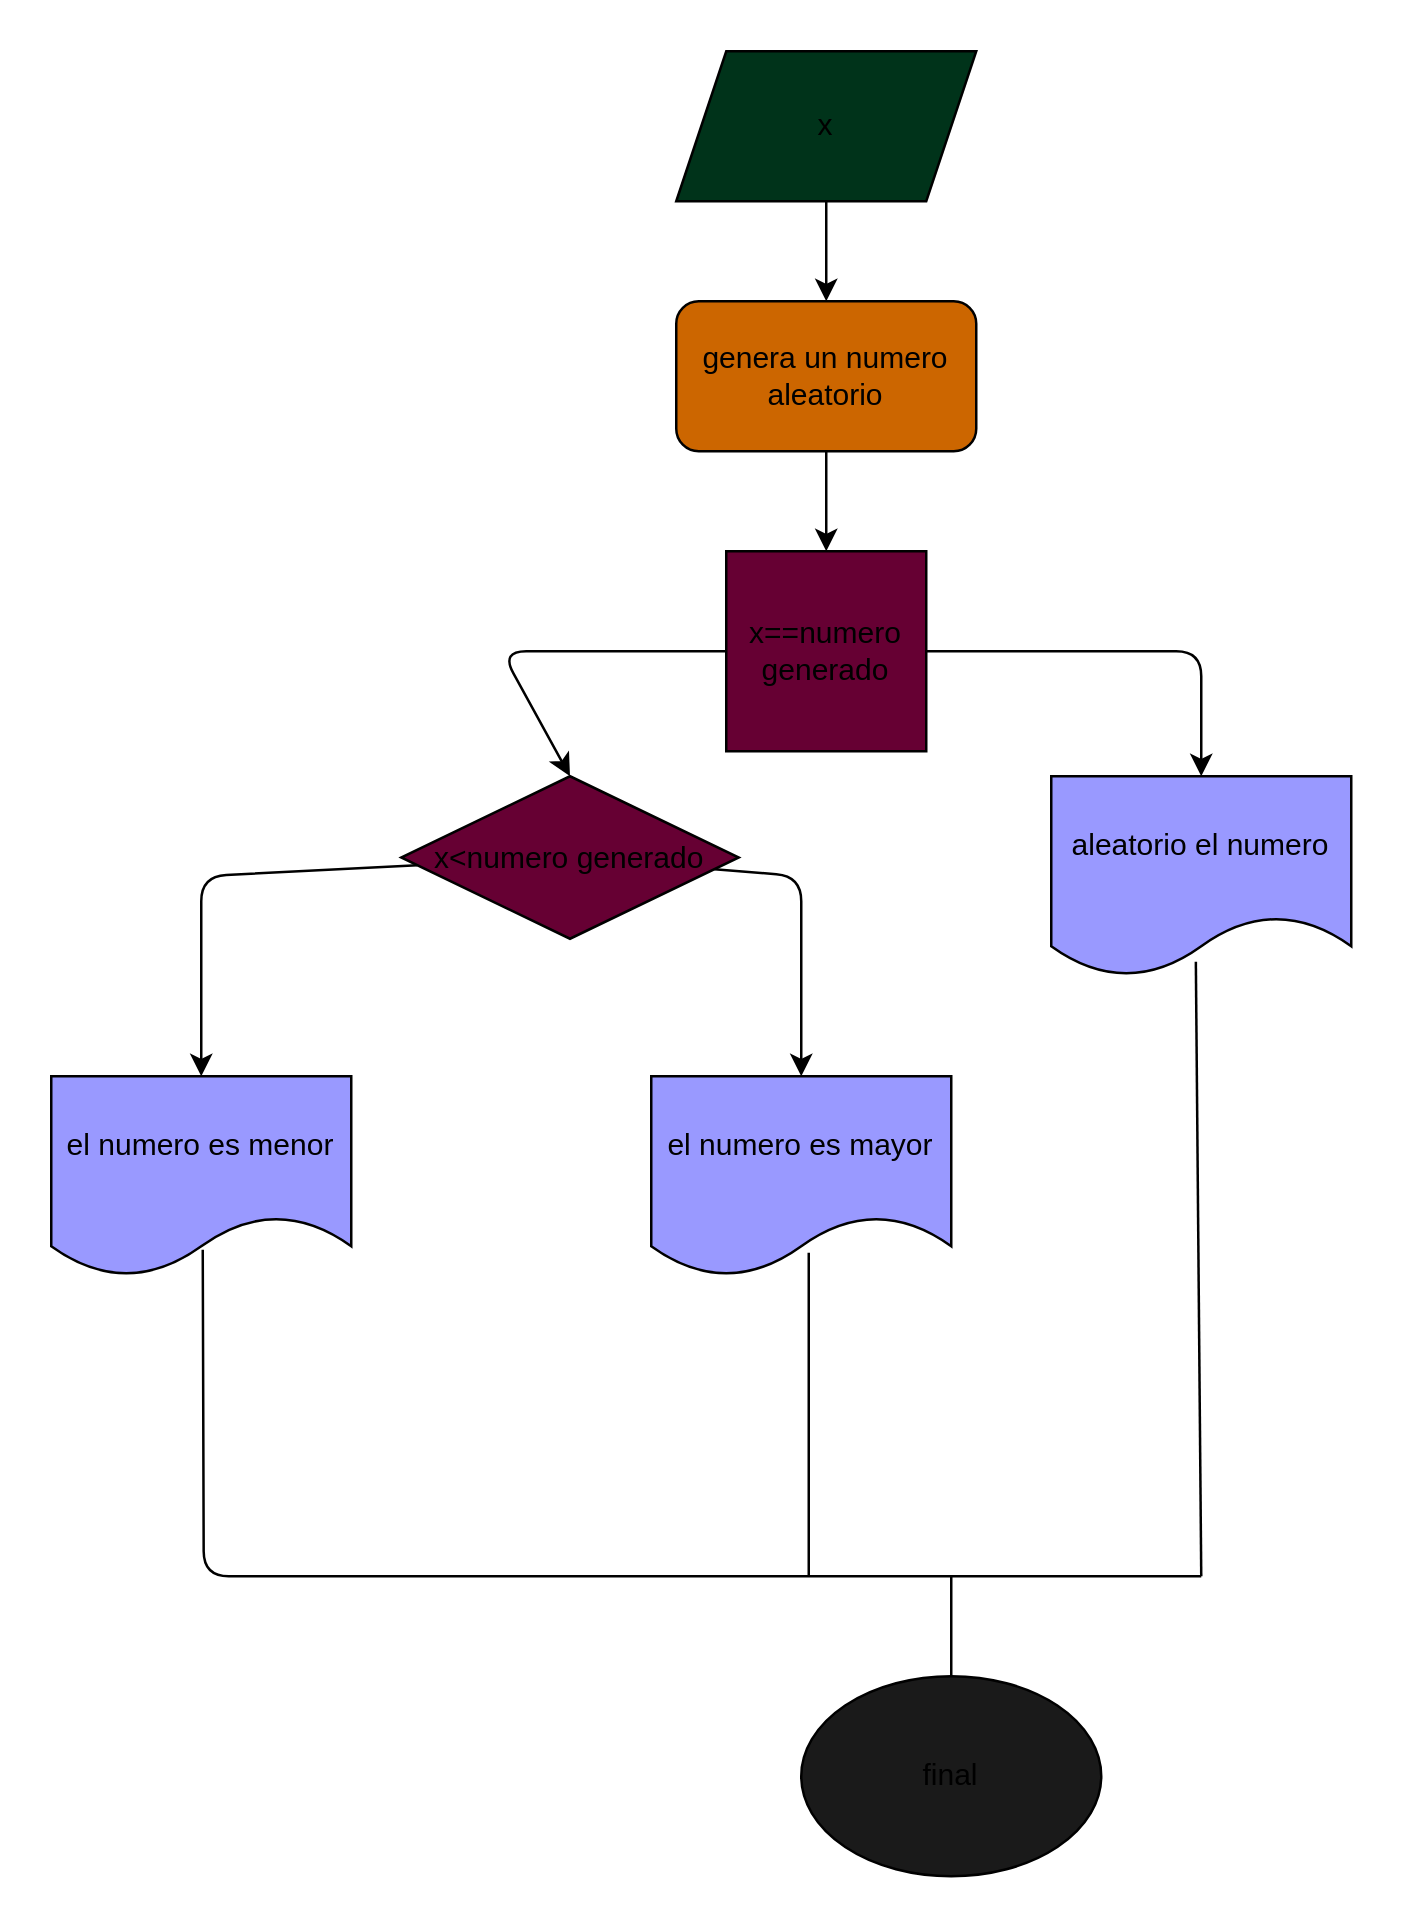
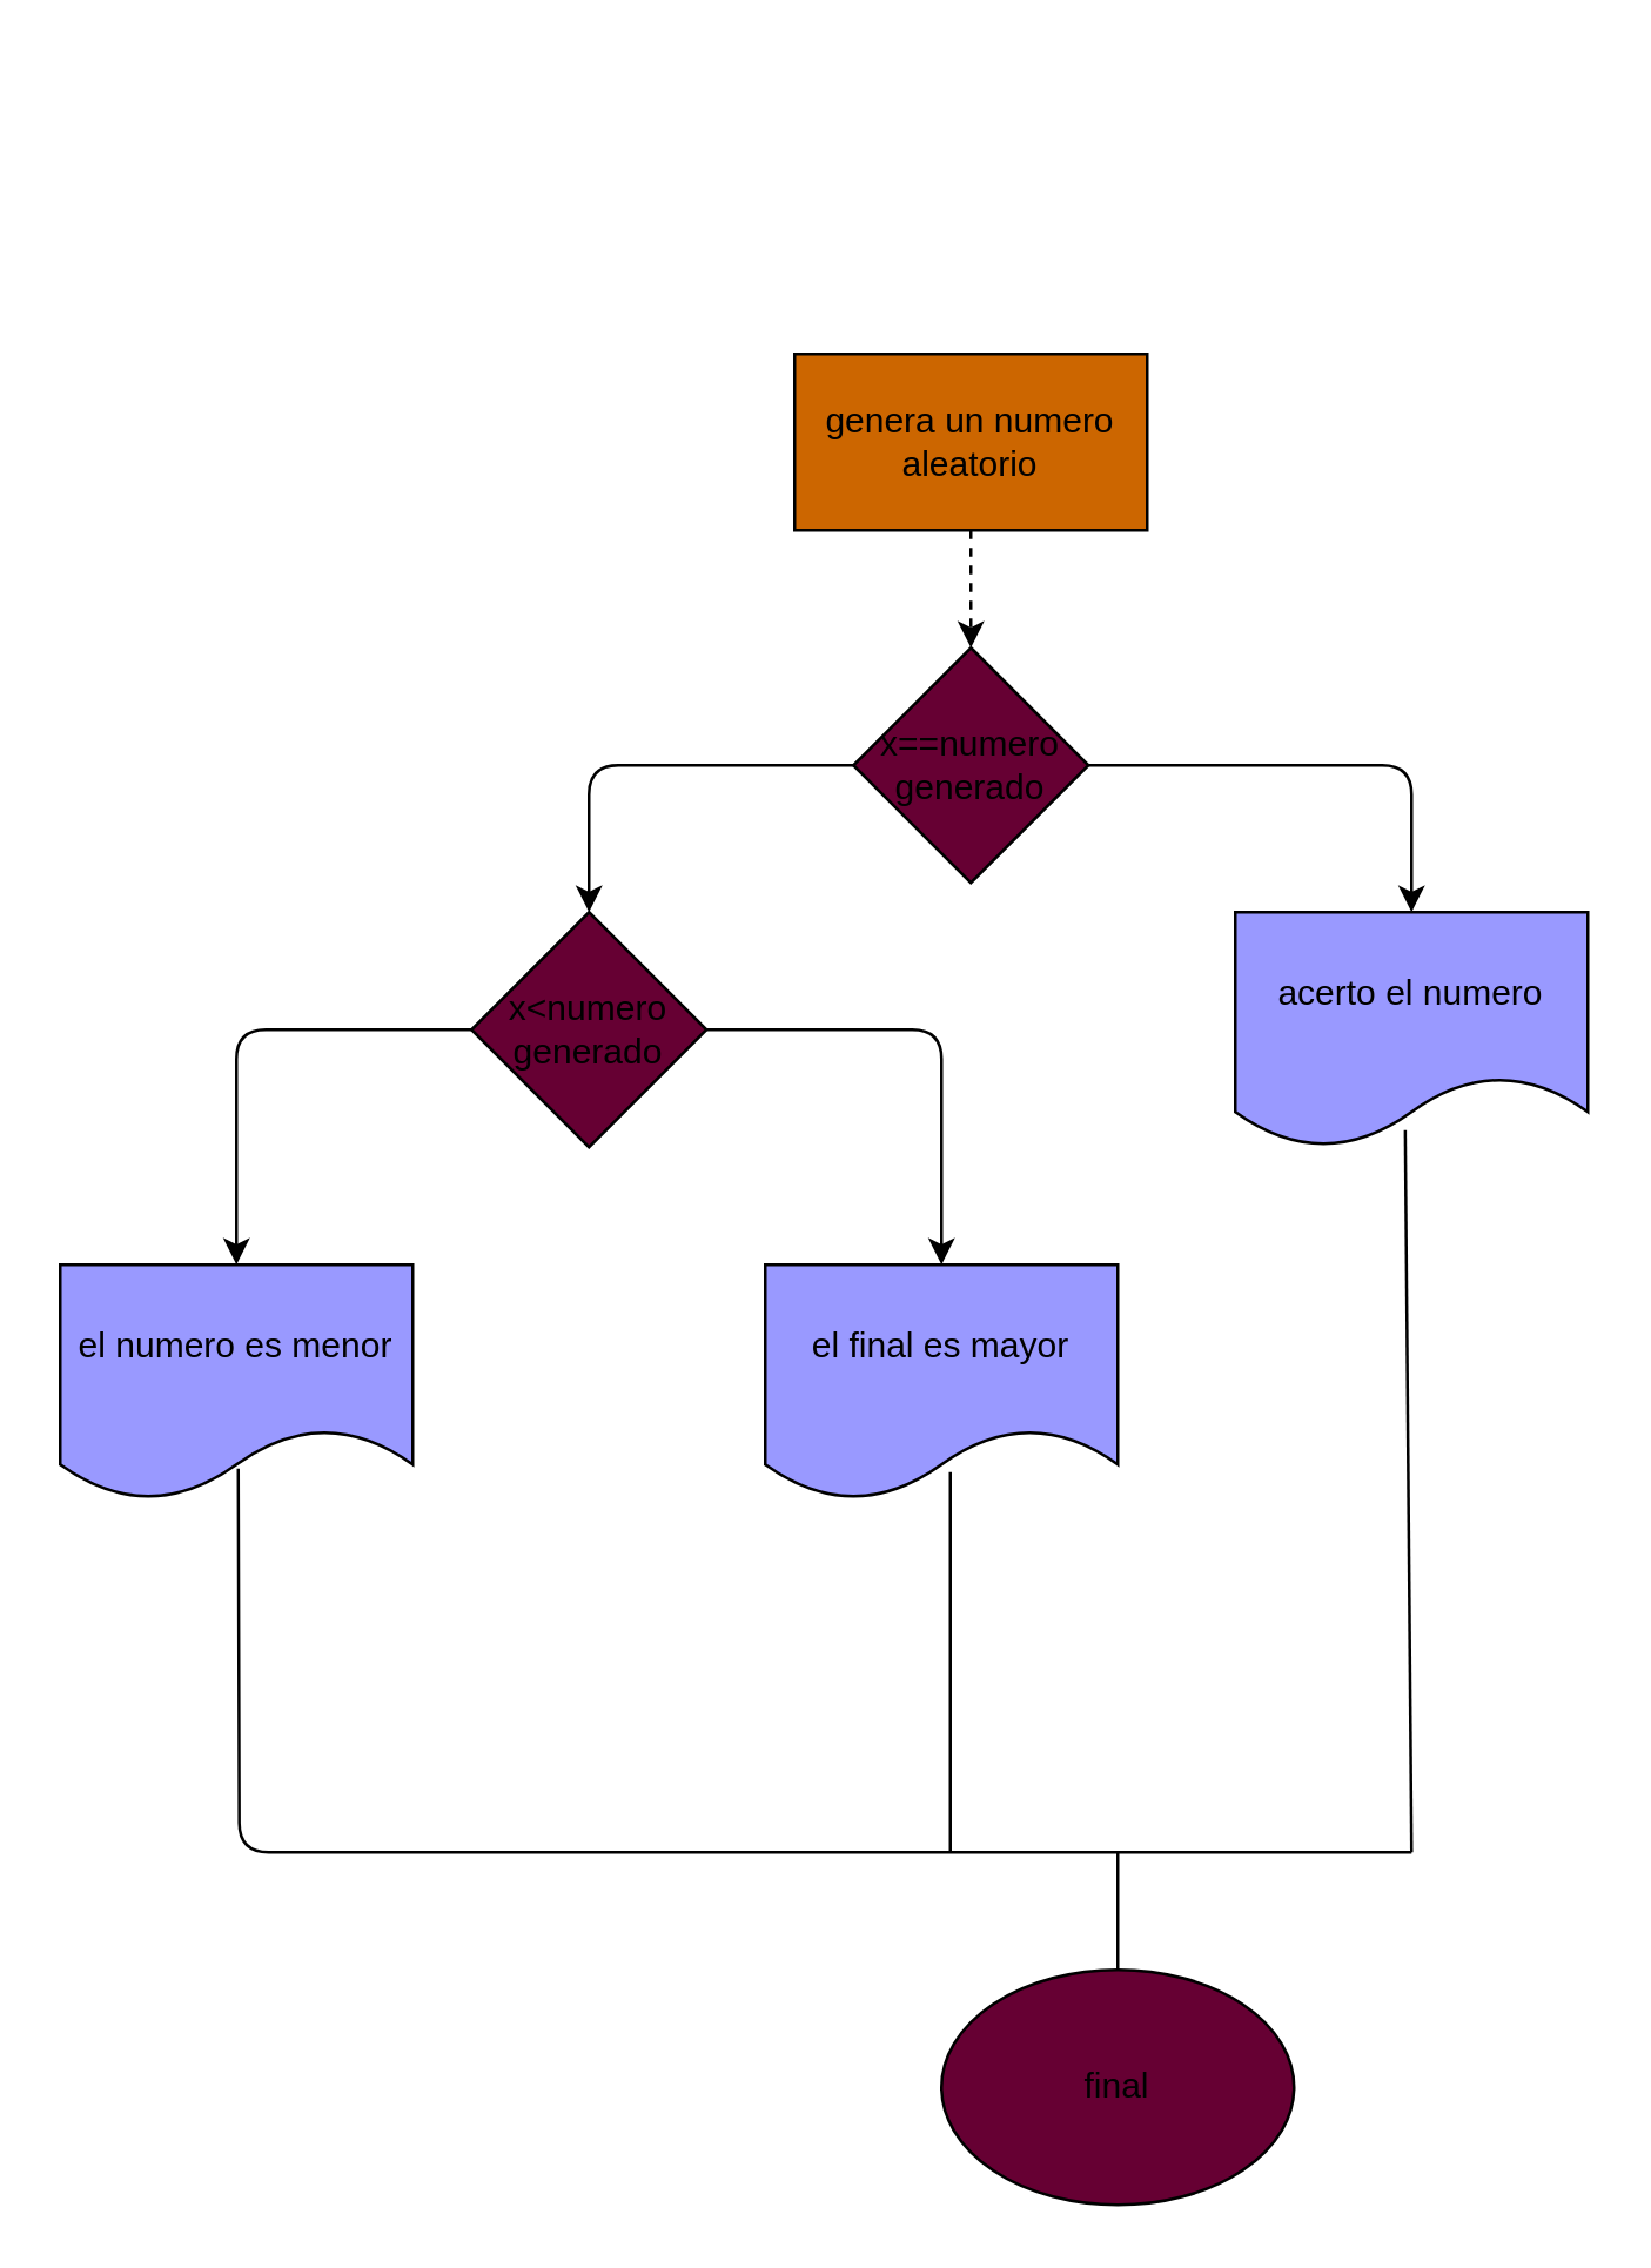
  <mxCell id="0" />
  <mxCell id="1" parent="0" />
- <mxCell id="2" value="" style="edgeStyle=none;html=1;" edge="1" parent="1" source="3" target="5"><mxGeometry relative="1" as="geometry" /></mxCell>
- <mxCell id="3" value="x" style="shape=parallelogram;perimeter=parallelogramPerimeter;whiteSpace=wrap;html=1;fixedSize=1;fillColor=#00331A;" vertex="1" parent="1"><mxGeometry x="270" y="20" width="120" height="60" as="geometry" /></mxCell>
- <mxCell id="4" value="" style="edgeStyle=none;html=1;" edge="1" parent="1" source="5" target="8"><mxGeometry relative="1" as="geometry" /></mxCell>
- <mxCell id="5" value="genera un numero aleatorio" style="whiteSpace=wrap;html=1;fillColor=#CC6600;rounded=1;" vertex="1" parent="1"><mxGeometry x="270" y="120" width="120" height="60" as="geometry" /></mxCell>
+ <mxCell id="4" value="" style="edgeStyle=none;html=1;dashed=1;" edge="1" parent="1" source="5" target="8"><mxGeometry relative="1" as="geometry" /></mxCell>
+ <mxCell id="5" value="genera un numero aleatorio" style="rounded=0;whiteSpace=wrap;html=1;fillColor=#CC6600;" vertex="1" parent="1"><mxGeometry x="270" y="120" width="120" height="60" as="geometry" /></mxCell>
  <mxCell id="6" style="edgeStyle=none;html=1;entryX=0.5;entryY=0;entryDx=0;entryDy=0;" edge="1" parent="1" source="8" target="12"><mxGeometry relative="1" as="geometry"><Array as="points"><mxPoint x="200" y="260" /></Array></mxGeometry></mxCell>
  <mxCell id="7" style="edgeStyle=none;html=1;entryX=0.5;entryY=0;entryDx=0;entryDy=0;" edge="1" parent="1" source="8" target="9"><mxGeometry relative="1" as="geometry"><Array as="points"><mxPoint x="480" y="260" /></Array></mxGeometry></mxCell>
- <mxCell id="8" value="x==numero generado" style="whiteSpace=wrap;html=1;fillColor=#660033;rounded=0;" vertex="1" parent="1"><mxGeometry x="290" y="220" width="80" height="80" as="geometry" /></mxCell>
- <mxCell id="9" value="aleatorio el numero" style="shape=document;whiteSpace=wrap;html=1;boundedLbl=1;fillColor=#9999FF;" vertex="1" parent="1"><mxGeometry x="420" y="310" width="120" height="80" as="geometry" /></mxCell>
+ <mxCell id="8" value="x==numero generado" style="rhombus;whiteSpace=wrap;html=1;fillColor=#660033;" vertex="1" parent="1"><mxGeometry x="290" y="220" width="80" height="80" as="geometry" /></mxCell>
+ <mxCell id="9" value="acerto el numero" style="shape=document;whiteSpace=wrap;html=1;boundedLbl=1;fillColor=#9999FF;" vertex="1" parent="1"><mxGeometry x="420" y="310" width="120" height="80" as="geometry" /></mxCell>
  <mxCell id="10" style="edgeStyle=none;html=1;entryX=0.5;entryY=0;entryDx=0;entryDy=0;" edge="1" parent="1" source="12" target="14"><mxGeometry relative="1" as="geometry"><Array as="points"><mxPoint x="80" y="350" /></Array></mxGeometry></mxCell>
  <mxCell id="11" style="edgeStyle=none;html=1;entryX=0.5;entryY=0;entryDx=0;entryDy=0;" edge="1" parent="1" source="12" target="13"><mxGeometry relative="1" as="geometry"><Array as="points"><mxPoint x="320" y="350" /></Array></mxGeometry></mxCell>
- <mxCell id="12" value="x&amp;lt;numero generado" style="rhombus;whiteSpace=wrap;html=1;fillColor=#660033;" vertex="1" parent="1"><mxGeometry x="160" y="310" width="135" height="65" as="geometry" /></mxCell>
- <mxCell id="13" value="el numero es mayor" style="shape=document;whiteSpace=wrap;html=1;boundedLbl=1;fillColor=#9999FF;" vertex="1" parent="1"><mxGeometry x="260" y="430" width="120" height="80" as="geometry" /></mxCell>
+ <mxCell id="12" value="x&amp;lt;numero generado" style="rhombus;whiteSpace=wrap;html=1;fillColor=#660033;" vertex="1" parent="1"><mxGeometry x="160" y="310" width="80" height="80" as="geometry" /></mxCell>
+ <mxCell id="13" value="el final es mayor" style="shape=document;whiteSpace=wrap;html=1;boundedLbl=1;fillColor=#9999FF;" vertex="1" parent="1"><mxGeometry x="260" y="430" width="120" height="80" as="geometry" /></mxCell>
  <mxCell id="14" value="el numero es menor" style="shape=document;whiteSpace=wrap;html=1;boundedLbl=1;fillColor=#9999FF;" vertex="1" parent="1"><mxGeometry x="20" y="430" width="120" height="80" as="geometry" /></mxCell>
- <mxCell id="15" value="final" style="ellipse;whiteSpace=wrap;html=1;fillColor=#1A1A1A;" vertex="1" parent="1"><mxGeometry x="320" y="670" width="120" height="80" as="geometry" /></mxCell>
+ <mxCell id="15" value="final" style="ellipse;whiteSpace=wrap;html=1;fillColor=#660033;" vertex="1" parent="1"><mxGeometry x="320" y="670" width="120" height="80" as="geometry" /></mxCell>
  <mxCell id="16" value="" style="endArrow=none;html=1;exitX=0.505;exitY=0.868;exitDx=0;exitDy=0;exitPerimeter=0;" edge="1" parent="1" source="14"><mxGeometry width="50" height="50" relative="1" as="geometry"><mxPoint x="330" y="580" as="sourcePoint" /><mxPoint x="480" y="630" as="targetPoint" /><Array as="points"><mxPoint x="81" y="630" /></Array></mxGeometry></mxCell>
  <mxCell id="17" value="" style="endArrow=none;html=1;exitX=0.482;exitY=0.928;exitDx=0;exitDy=0;exitPerimeter=0;" edge="1" parent="1" source="9"><mxGeometry width="50" height="50" relative="1" as="geometry"><mxPoint x="330" y="580" as="sourcePoint" /><mxPoint x="480" y="630" as="targetPoint" /></mxGeometry></mxCell>
  <mxCell id="18" value="" style="endArrow=none;html=1;entryX=0.525;entryY=0.883;entryDx=0;entryDy=0;entryPerimeter=0;" edge="1" parent="1" target="13"><mxGeometry width="50" height="50" relative="1" as="geometry"><mxPoint x="323" y="630" as="sourcePoint" /><mxPoint x="380" y="530" as="targetPoint" /></mxGeometry></mxCell>
  <mxCell id="19" value="" style="endArrow=none;html=1;entryX=0.5;entryY=0;entryDx=0;entryDy=0;" edge="1" parent="1" target="15"><mxGeometry width="50" height="50" relative="1" as="geometry"><mxPoint x="380" y="630" as="sourcePoint" /><mxPoint x="380" y="530" as="targetPoint" /></mxGeometry></mxCell>
